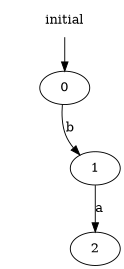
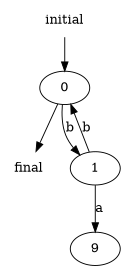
  digraph {
    initial [shape=none]
    0
+   final [shape=none]
    1
-   2
+   2 [label=9]
    initial -> 0
+   0 -> final
    0 -> 1 [label=b]
+   1 -> 0 [label=b]
    1 -> 2 [label=a]
  }
